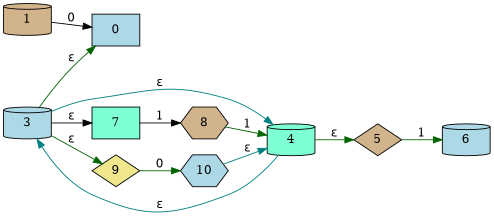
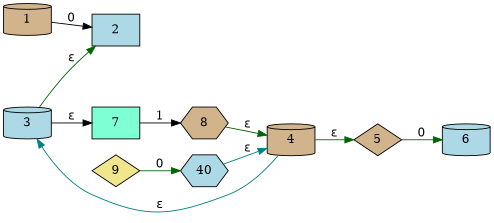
  digraph {
    rankdir=LR
    node [fillcolor=lightblue shape=cylinder style=filled]
    edge [color=darkgreen]
    n1 [fillcolor=tan label=1]
-   n2 [label=0 shape=box]
+   n2 [label=2 shape=box]
    n3 [label=3]
-   n4 [fillcolor=aquamarine label=4]
+   n4 [fillcolor=tan label=4]
    n5 [fillcolor=aquamarine label=7 shape=box]
    n6 [fillcolor=khaki label=9 shape=diamond]
    n7 [fillcolor=tan label=5 shape=diamond]
    n8 [fillcolor=tan label=8 shape=hexagon]
-   n9 [label=10 shape=hexagon]
+   n9 [label=40 shape=hexagon]
    n10 [label=6]
    n1 -> n2 [color=black label=0]
    n3 -> n2 [label="ε"]
-   n3 -> n4 [color=teal label="ε"]
    n3 -> n5 [color=black label="ε"]
-   n3 -> n6 [label="ε"]
    n4 -> n3 [color=teal label="ε"]
    n4 -> n7 [label="ε"]
    n5 -> n8 [color=black label=1]
    n6 -> n9 [label=0]
-   n7 -> n10 [label=1]
-   n8 -> n4 [label=1]
+   n7 -> n10 [label=0]
+   n8 -> n4 [label="ε"]
    n9 -> n4 [color=teal label="ε"]
  }
